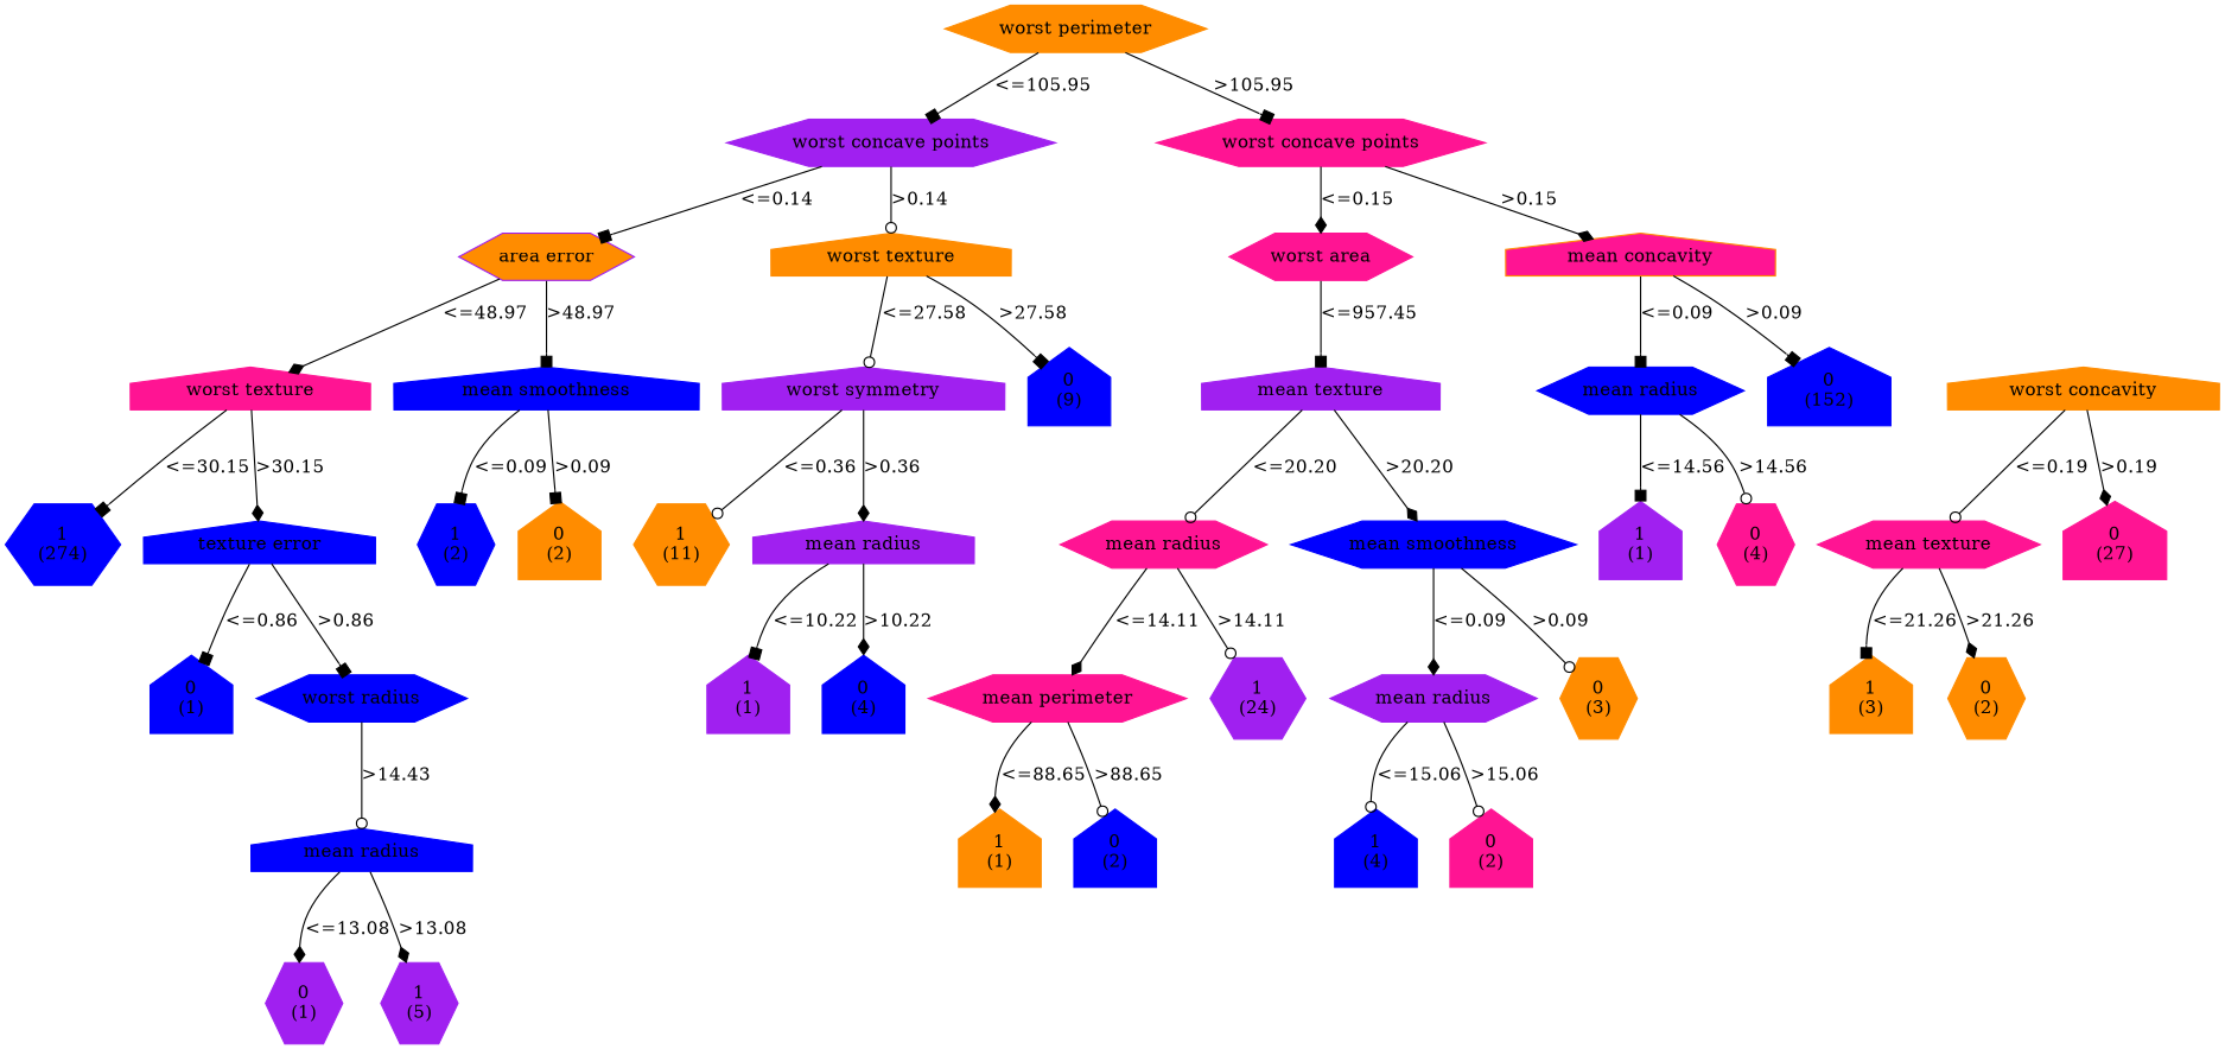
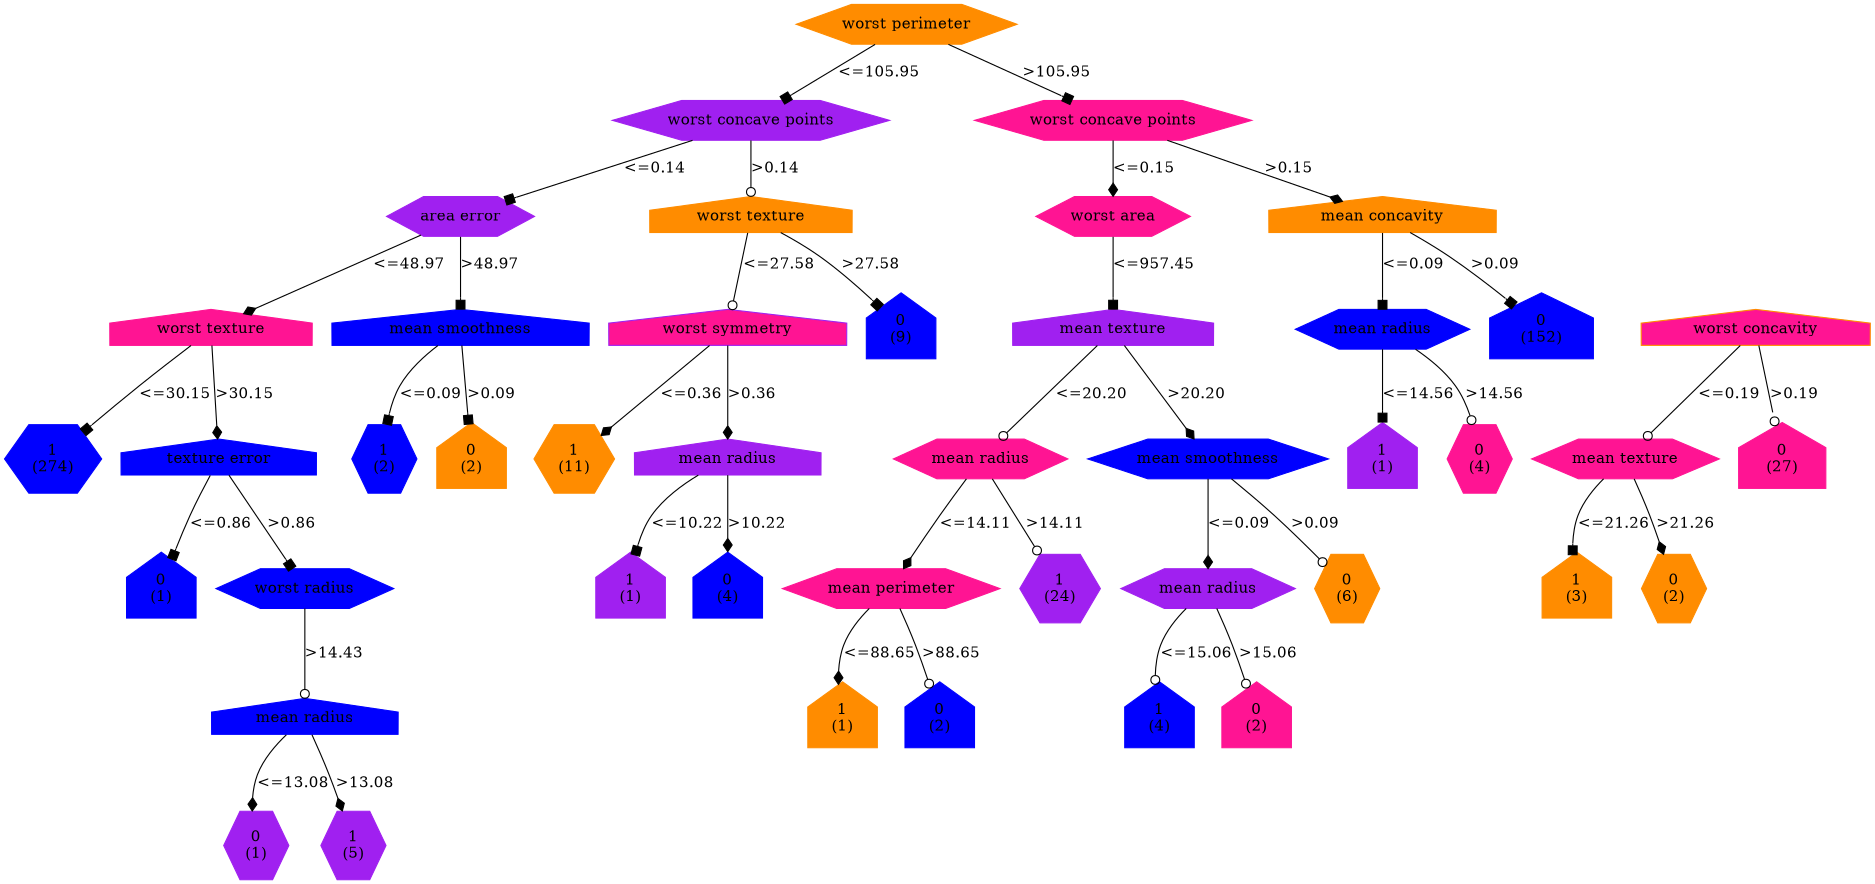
  digraph {
    node [color=blue shape=house style=filled weight=5]
    edge [arrowhead=box]
    n1 [color=darkorange label="worst perimeter\n" shape=hexagon weight=1]
    n2 [color=purple label="worst concave points\n" shape=hexagon weight=2]
    n3 [color=deeppink label="worst concave points\n" shape=hexagon weight=2]
-   n4 [color=purple label="area error\n" shape=hexagon weight=3 fillcolor=darkorange]
+   n4 [color=purple label="area error\n" shape=hexagon weight=3]
    n5 [color=darkorange label="worst texture\n" weight=3]
    n6 [color=deeppink label="worst area\n" shape=hexagon weight=3]
-   n7 [color=darkorange label="mean concavity\n" weight=3 fillcolor=deeppink]
+   n7 [color=darkorange label="mean concavity\n" weight=3]
    n8 [color=deeppink label="worst texture\n" weight=4]
    n9 [label="mean smoothness\n" weight=4]
-   n10 [color=purple label="worst symmetry\n" weight=4]
+   n10 [color=purple label="worst symmetry\n" weight=4 fillcolor=deeppink]
    n11 [label="0\n(9)\n" weight=4]
    n12 [color=purple label="mean texture\n" weight=4]
-   n13 [color=darkorange label="worst concavity\n" weight=4]
+   n13 [color=darkorange label="worst concavity\n" weight=4 fillcolor=deeppink]
    n14 [label="mean radius\n" shape=hexagon weight=4]
    n15 [label="0\n(152)\n" weight=4]
    n16 [label="1\n(274)\n" shape=hexagon]
    n17 [label="texture error\n"]
    n18 [label="1\n(2)\n" shape=hexagon]
    n19 [color=darkorange label="0\n(2)\n"]
    n20 [color=darkorange label="1\n(11)\n" shape=hexagon]
    n21 [color=purple label="mean radius\n"]
    n22 [color=deeppink label="mean radius\n" shape=hexagon]
    n23 [label="mean smoothness\n" shape=hexagon]
    n24 [color=deeppink label="mean texture\n" shape=hexagon]
    n25 [color=deeppink label="0\n(27)\n"]
    n26 [color=purple label="1\n(1)\n"]
    n27 [color=deeppink label="0\n(4)\n" shape=hexagon]
    n28 [label="0\n(1)\n" weight=6]
    n29 [label="worst radius\n" shape=hexagon weight=6]
    n30 [color=purple label="1\n(1)\n" weight=6]
    n31 [label="0\n(4)\n" weight=6]
    n32 [color=deeppink label="mean perimeter\n" shape=hexagon weight=6]
    n33 [color=purple label="1\n(24)\n" shape=hexagon weight=6]
    n34 [color=purple label="mean radius\n" shape=hexagon weight=6]
-   n35 [color=darkorange label="0\n(3)\n" shape=hexagon weight=6]
+   n35 [color=darkorange label="0\n(6)\n" shape=hexagon weight=6]
    n36 [color=darkorange label="1\n(3)\n" weight=6]
    n37 [color=darkorange label="0\n(2)\n" shape=hexagon weight=6]
    n38 [label="mean radius\n" weight=7]
    n39 [color=darkorange label="1\n(1)\n" weight=7]
    n40 [label="0\n(2)\n" weight=7]
    n41 [label="1\n(4)\n" weight=7]
    n42 [color=deeppink label="0\n(2)\n" weight=7]
    n43 [color=purple label="0\n(1)\n" shape=hexagon weight=8]
    n44 [color=purple label="1\n(5)\n" shape=hexagon weight=8]
    subgraph sub_1 {
      rank=same
      n1
    }
    subgraph sub_2 {
      rank=same
      n2
      n3
    }
    subgraph sub_3 {
      rank=same
      n4
      n5
      n6
      n7
    }
    subgraph sub_4 {
      rank=same
      n8
      n9
      n10
      n11
      n12
      n13
      n14
      n15
    }
    subgraph sub_5 {
      rank=same
      n16
      n17
      n18
      n19
      n20
      n21
      n22
      n23
      n24
      n25
      n26
      n27
    }
    subgraph sub_6 {
      rank=same
      n28
      n29
      n30
      n31
      n32
      n33
      n34
      n35
      n36
      n37
    }
    subgraph sub_7 {
      rank=same
      n38
      n39
      n40
      n41
      n42
    }
    subgraph sub_8 {
      rank=same
      n43
      n44
    }
    n1 -> n2 [label="<=105.95"]
    n1 -> n3 [label=">105.95"]
    n2 -> n4 [label="<=0.14"]
    n2 -> n5 [arrowhead=odot label=">0.14"]
    n3 -> n6 [arrowhead=diamond label="<=0.15"]
    n3 -> n7 [arrowhead=diamond label=">0.15"]
    n4 -> n8 [arrowhead=diamond label="<=48.97"]
    n4 -> n9 [label=">48.97"]
    n5 -> n10 [arrowhead=odot label="<=27.58"]
    n5 -> n11 [label=">27.58"]
    n6 -> n12 [label="<=957.45"]
    n7 -> n14 [label="<=0.09"]
    n7 -> n15 [label=">0.09"]
    n8 -> n16 [label="<=30.15"]
    n8 -> n17 [arrowhead=diamond label=">30.15"]
    n9 -> n18 [label="<=0.09"]
    n9 -> n19 [label=">0.09"]
-   n10 -> n20 [arrowhead=odot label="<=0.36"]
+   n10 -> n20 [arrowhead=diamond label="<=0.36"]
    n10 -> n21 [arrowhead=diamond label=">0.36"]
    n12 -> n22 [arrowhead=odot label="<=20.20"]
    n12 -> n23 [arrowhead=diamond label=">20.20"]
    n13 -> n24 [arrowhead=odot label="<=0.19"]
-   n13 -> n25 [arrowhead=diamond label=">0.19"]
+   n13 -> n25 [arrowhead=odot label=">0.19"]
    n14 -> n26 [label="<=14.56"]
    n14 -> n27 [arrowhead=odot label=">14.56"]
    n17 -> n28 [label="<=0.86"]
    n17 -> n29 [label=">0.86"]
    n21 -> n30 [label="<=10.22"]
    n21 -> n31 [arrowhead=diamond label=">10.22"]
    n22 -> n32 [arrowhead=diamond label="<=14.11"]
    n22 -> n33 [arrowhead=odot label=">14.11"]
    n23 -> n34 [arrowhead=diamond label="<=0.09"]
    n23 -> n35 [arrowhead=odot label=">0.09"]
    n24 -> n36 [label="<=21.26"]
    n24 -> n37 [arrowhead=diamond label=">21.26"]
    n29 -> n38 [arrowhead=odot label=">14.43"]
    n32 -> n39 [arrowhead=diamond label="<=88.65"]
    n32 -> n40 [arrowhead=odot label=">88.65"]
    n34 -> n41 [arrowhead=odot label="<=15.06"]
    n34 -> n42 [arrowhead=odot label=">15.06"]
    n38 -> n43 [arrowhead=diamond label="<=13.08"]
    n38 -> n44 [arrowhead=diamond label=">13.08"]
  }
